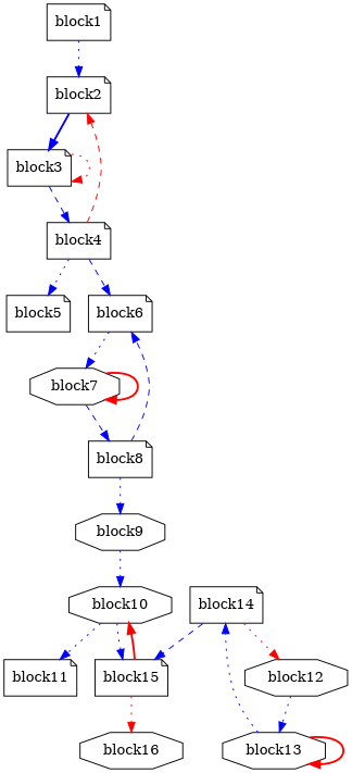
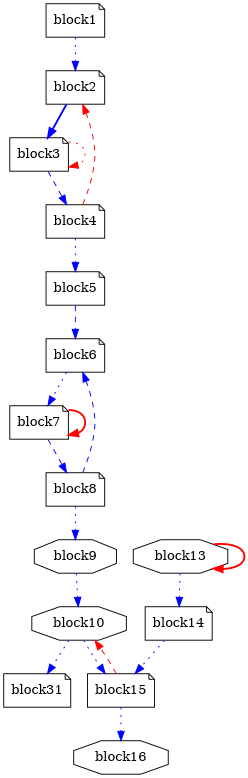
  digraph {
    splines=spline
    node [shape=note]
    edge [color=blue freq=1 style=dotted]
    block1
    block2
    block3
    block4
    block5
    block6
-   block7 [shape=octagon]
+   block7
    block8
    block9 [shape=octagon]
    block10 [shape=octagon]
-   block11
+   block11 [label=block31]
    block15
    block16 [shape=octagon]
-   block12 [shape=octagon]
    block13 [shape=octagon]
    block14
    block1 -> block2
    block2 -> block3 [freq=32 style=bold]
    block3 -> block3 [color=red freq=992]
    block3 -> block4 [freq=32 style=dashed]
    block4 -> block2 [color=red freq=31 style=dashed]
    block4 -> block5
-   block4 -> block6 [style=dashed]
+   block5 -> block6 [style=dashed]
    block6 -> block7 [freq=32]
    block7 -> block7 [color=red freq=992 style=bold]
    block7 -> block8 [freq=32 style=dashed]
    block8 -> block6 [freq=31 style=dashed]
    block8 -> block9
    block9 -> block10
    block10 -> block11 [freq=32]
    block10 -> block15 [freq=0]
-   block15 -> block10 [color=red freq=31 style=bold]
-   block15 -> block16 [color=red]
-   block12 -> block13 [freq=528]
+   block15 -> block10 [color=red freq=31 style=dashed]
+   block15 -> block16
    block13 -> block13 [color=red freq=16368 style=bold]
    block13 -> block14 [freq=528]
-   block14 -> block15 [freq=32 style=dashed]
-   block14 -> block12 [color=red freq=496]
+   block14 -> block15 [freq=32]
  }
